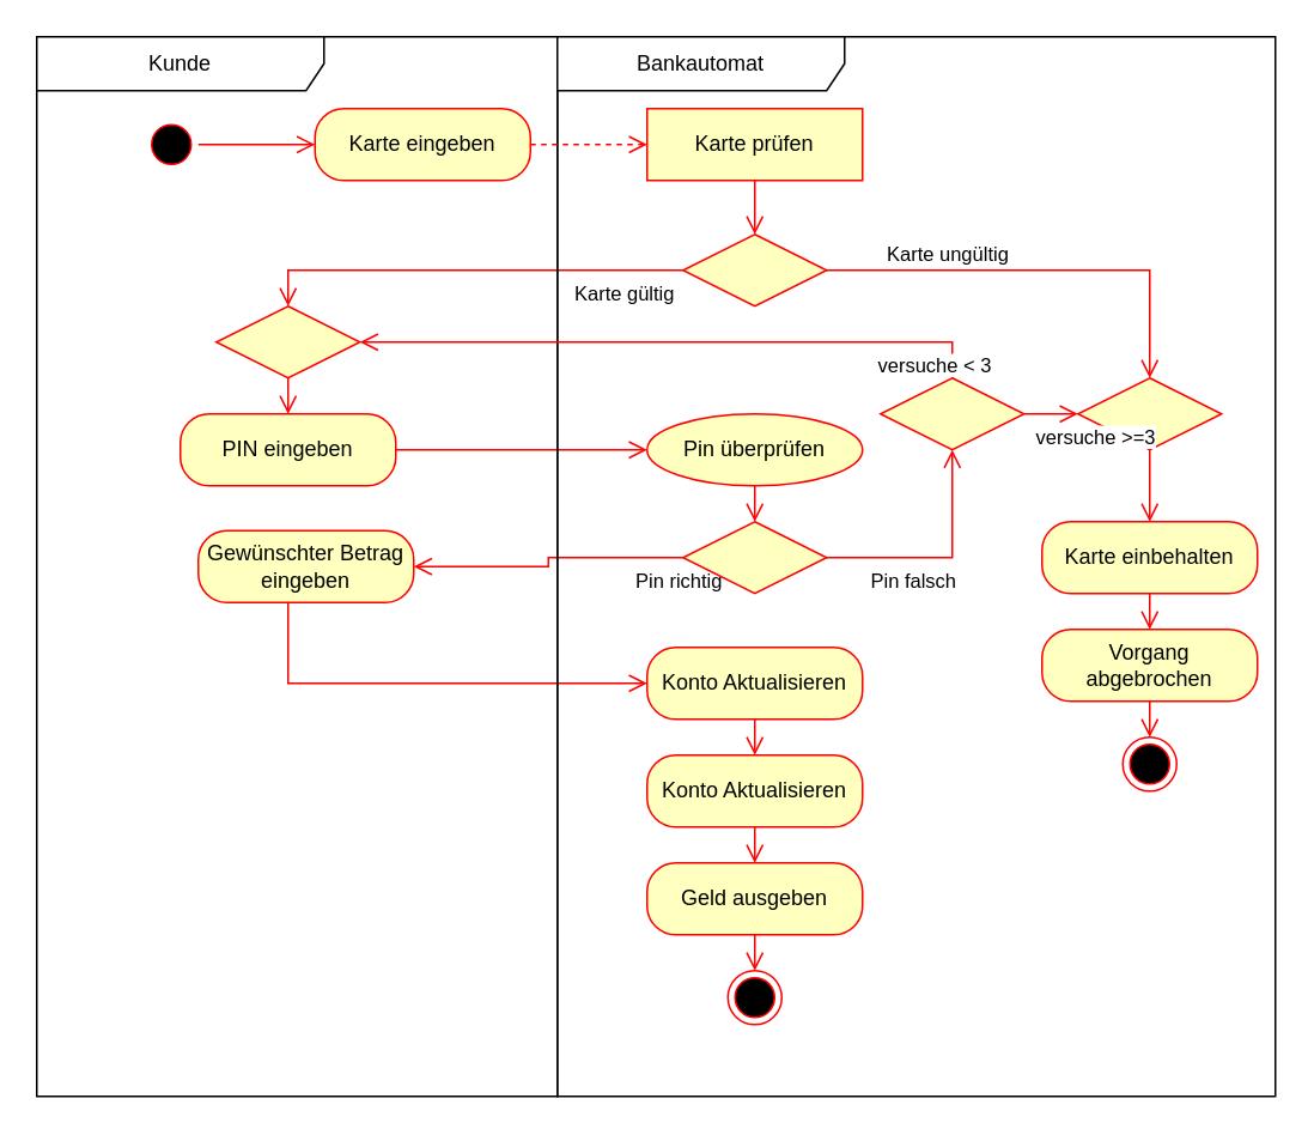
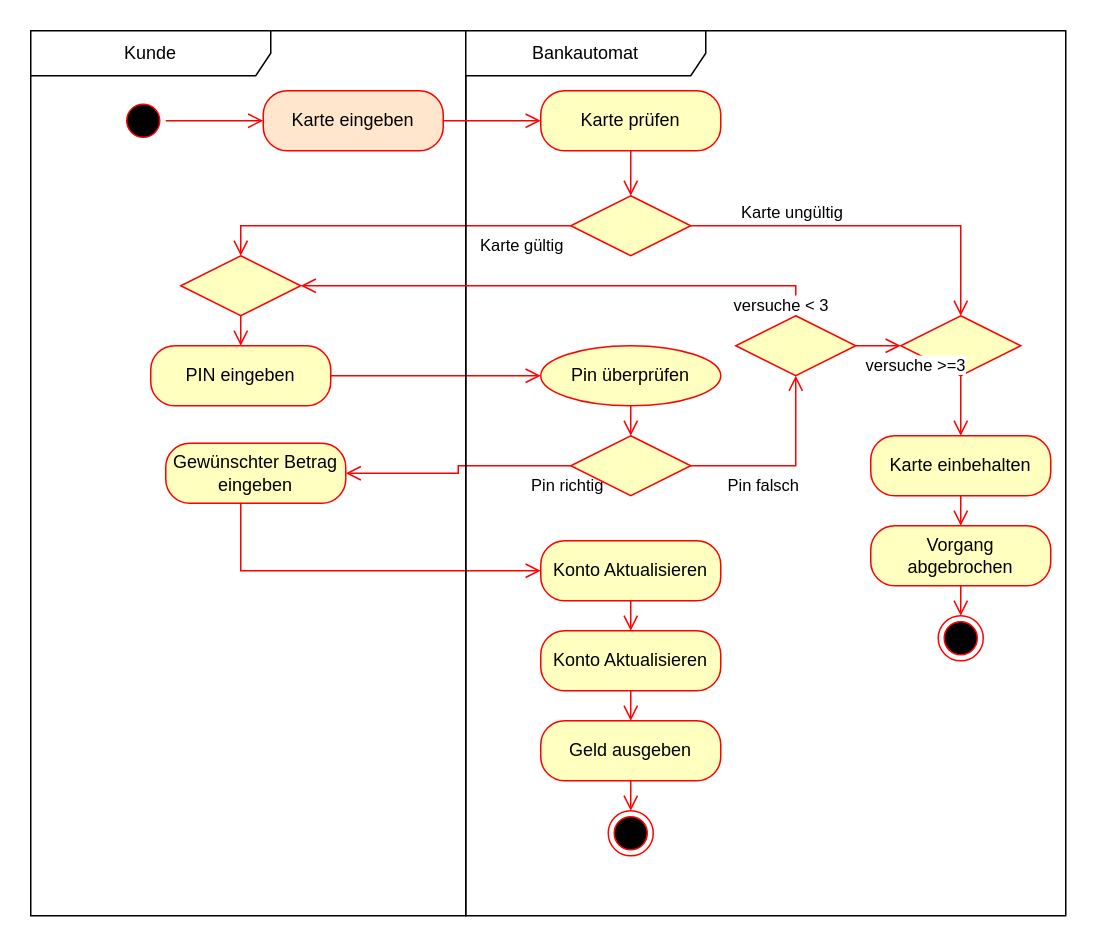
  <mxCell id="0" />
  <mxCell id="1" parent="0" />
  <mxCell id="2" value="Karte gültig" style="edgeStyle=orthogonalEdgeStyle;html=1;align=left;verticalAlign=top;endArrow=open;endSize=8;strokeColor=#ff0000;rounded=0;" parent="1" source="16" target="10" edge="1"><mxGeometry x="-0.481" relative="1" as="geometry"><mxPoint x="160" y="210" as="targetPoint" /><Array as="points"><mxPoint x="160" y="150" /></Array><mxPoint as="offset" /></mxGeometry></mxCell>
  <mxCell id="3" value="" style="edgeStyle=orthogonalEdgeStyle;html=1;align=left;verticalAlign=top;endArrow=open;endSize=8;strokeColor=#ff0000;rounded=0;" parent="1" source="11" target="26" edge="1"><mxGeometry x="-1" relative="1" as="geometry"><mxPoint x="170" y="260" as="targetPoint" /><mxPoint x="170" y="160" as="sourcePoint" /></mxGeometry></mxCell>
  <mxCell id="4" value="Pin richtig" style="edgeStyle=orthogonalEdgeStyle;html=1;align=left;verticalAlign=top;endArrow=open;endSize=8;strokeColor=#ff0000;rounded=0;" parent="1" source="27" target="13" edge="1"><mxGeometry x="-0.641" relative="1" as="geometry"><mxPoint x="160" y="430" as="targetPoint" /><mxPoint x="159.5" y="410" as="sourcePoint" /><mxPoint as="offset" /></mxGeometry></mxCell>
  <mxCell id="5" value="" style="edgeStyle=orthogonalEdgeStyle;html=1;align=left;verticalAlign=top;endArrow=open;endSize=8;strokeColor=#ff0000;rounded=0;" parent="1" source="13" target="32" edge="1"><mxGeometry x="-1" relative="1" as="geometry"><mxPoint x="150" y="550" as="targetPoint" /><mxPoint x="150" y="490" as="sourcePoint" /><Array as="points"><mxPoint x="160" y="380" /></Array></mxGeometry></mxCell>
  <mxCell id="6" value="Kunde" style="shape=umlFrame;whiteSpace=wrap;html=1;pointerEvents=0;recursiveResize=0;container=1;collapsible=0;width=160;" parent="1" vertex="1"><mxGeometry x="20" y="20" width="290" height="590" as="geometry" /></mxCell>
  <mxCell id="7" value="" style="ellipse;html=1;shape=startState;fillColor=#000000;strokeColor=#ff0000;" parent="6" vertex="1"><mxGeometry x="60" y="45" width="30" height="30" as="geometry" /></mxCell>
- <mxCell id="8" value="Karte eingeben" style="rounded=1;whiteSpace=wrap;html=1;arcSize=40;fontColor=#000000;fillColor=#ffffc0;strokeColor=#ff0000;" parent="6" vertex="1"><mxGeometry x="155" y="40" width="120" height="40" as="geometry" /></mxCell>
+ <mxCell id="8" value="Karte eingeben" style="rounded=1;whiteSpace=wrap;html=1;arcSize=40;fontColor=#000000;fillColor=#ffe6cc;strokeColor=#ff0000;" parent="6" vertex="1"><mxGeometry x="155" y="40" width="120" height="40" as="geometry" /></mxCell>
  <mxCell id="9" value="" style="edgeStyle=orthogonalEdgeStyle;html=1;verticalAlign=bottom;endArrow=open;endSize=8;strokeColor=#ff0000;rounded=0;" parent="6" source="7" target="8" edge="1"><mxGeometry relative="1" as="geometry"><mxPoint x="140" y="90" as="targetPoint" /></mxGeometry></mxCell>
  <mxCell id="10" value="" style="rhombus;whiteSpace=wrap;html=1;fontColor=#000000;fillColor=#ffffc0;strokeColor=#ff0000;" parent="6" vertex="1"><mxGeometry x="100" y="150" width="80" height="40" as="geometry" /></mxCell>
  <mxCell id="11" value="PIN eingeben" style="rounded=1;whiteSpace=wrap;html=1;arcSize=40;fontColor=#000000;fillColor=#ffffc0;strokeColor=#ff0000;" parent="6" vertex="1"><mxGeometry x="80" y="210" width="120" height="40" as="geometry" /></mxCell>
  <mxCell id="12" value="" style="edgeStyle=orthogonalEdgeStyle;html=1;align=left;verticalAlign=top;endArrow=open;endSize=8;strokeColor=#ff0000;rounded=0;" parent="6" source="10" target="11" edge="1"><mxGeometry x="-1" relative="1" as="geometry"><mxPoint x="150" y="330" as="targetPoint" /><mxPoint x="150" y="290" as="sourcePoint" /></mxGeometry></mxCell>
  <mxCell id="13" value="Gewünschter Betrag eingeben" style="rounded=1;whiteSpace=wrap;html=1;arcSize=40;fontColor=#000000;fillColor=#ffffc0;strokeColor=#ff0000;" parent="6" vertex="1"><mxGeometry x="90" y="275" width="120" height="40" as="geometry" /></mxCell>
  <mxCell id="14" value="Bankautomat" style="shape=umlFrame;whiteSpace=wrap;html=1;pointerEvents=0;recursiveResize=0;container=1;collapsible=0;width=160;" parent="1" vertex="1"><mxGeometry x="310" y="20" width="400" height="590" as="geometry" /></mxCell>
- <mxCell id="15" value="Karte prüfen" style="whiteSpace=wrap;html=1;arcSize=40;fontColor=#000000;fillColor=#ffffc0;strokeColor=#ff0000;rounded=0;" parent="14" vertex="1"><mxGeometry x="50" y="40" width="120" height="40" as="geometry" /></mxCell>
+ <mxCell id="15" value="Karte prüfen" style="rounded=1;whiteSpace=wrap;html=1;arcSize=40;fontColor=#000000;fillColor=#ffffc0;strokeColor=#ff0000;" parent="14" vertex="1"><mxGeometry x="50" y="40" width="120" height="40" as="geometry" /></mxCell>
  <mxCell id="16" value="" style="rhombus;whiteSpace=wrap;html=1;fontColor=#000000;fillColor=#ffffc0;strokeColor=#ff0000;" parent="14" vertex="1"><mxGeometry x="70" y="110" width="80" height="40" as="geometry" /></mxCell>
  <mxCell id="17" value="" style="edgeStyle=orthogonalEdgeStyle;html=1;align=left;verticalAlign=bottom;endArrow=open;endSize=8;strokeColor=#ff0000;rounded=0;" parent="14" source="15" target="16" edge="1"><mxGeometry x="-1" relative="1" as="geometry"><mxPoint x="215" y="290" as="targetPoint" /><mxPoint x="120" y="160" as="sourcePoint" /></mxGeometry></mxCell>
  <mxCell id="18" value="Karte einbehalten" style="rounded=1;whiteSpace=wrap;html=1;arcSize=40;fontColor=#000000;fillColor=#ffffc0;strokeColor=#ff0000;" parent="14" vertex="1"><mxGeometry x="270" y="270" width="120" height="40" as="geometry" /></mxCell>
  <mxCell id="19" value="Karte ungültig" style="edgeStyle=orthogonalEdgeStyle;html=1;align=left;verticalAlign=bottom;endArrow=open;endSize=8;strokeColor=#ff0000;rounded=0;" parent="14" source="16" target="22" edge="1"><mxGeometry x="-0.733" relative="1" as="geometry"><mxPoint x="110" y="280" as="targetPoint" /><mxPoint as="offset" /></mxGeometry></mxCell>
  <mxCell id="20" value="" style="ellipse;html=1;shape=endState;fillColor=#000000;strokeColor=#ff0000;" parent="14" vertex="1"><mxGeometry x="315" y="390" width="30" height="30" as="geometry" /></mxCell>
  <mxCell id="21" value="Vorgang abgebrochen" style="rounded=1;whiteSpace=wrap;html=1;arcSize=40;fontColor=#000000;fillColor=#ffffc0;strokeColor=#ff0000;" parent="14" vertex="1"><mxGeometry x="270" y="330" width="120" height="40" as="geometry" /></mxCell>
  <mxCell id="22" value="" style="rhombus;whiteSpace=wrap;html=1;fontColor=#000000;fillColor=#ffffc0;strokeColor=#ff0000;" parent="14" vertex="1"><mxGeometry x="290" y="190" width="80" height="40" as="geometry" /></mxCell>
  <mxCell id="23" value="" style="edgeStyle=orthogonalEdgeStyle;html=1;verticalAlign=bottom;endArrow=open;endSize=8;strokeColor=#ff0000;rounded=0;" parent="14" source="22" target="18" edge="1"><mxGeometry relative="1" as="geometry"><mxPoint x="305" y="295" as="targetPoint" /><mxPoint x="240" y="280" as="sourcePoint" /></mxGeometry></mxCell>
  <mxCell id="24" value="" style="edgeStyle=orthogonalEdgeStyle;html=1;verticalAlign=bottom;endArrow=open;endSize=8;strokeColor=#ff0000;rounded=0;" parent="14" source="18" target="21" edge="1"><mxGeometry relative="1" as="geometry"><mxPoint x="340" y="280" as="targetPoint" /><mxPoint x="340" y="240" as="sourcePoint" /></mxGeometry></mxCell>
  <mxCell id="25" value="" style="edgeStyle=orthogonalEdgeStyle;html=1;verticalAlign=bottom;endArrow=open;endSize=8;strokeColor=#ff0000;rounded=0;" parent="14" source="21" target="20" edge="1"><mxGeometry relative="1" as="geometry"><mxPoint x="340" y="340" as="targetPoint" /><mxPoint x="340" y="320" as="sourcePoint" /></mxGeometry></mxCell>
  <mxCell id="26" value="Pin überprüfen" style="ellipse;whiteSpace=wrap;html=1;arcSize=40;fontColor=#000000;fillColor=#ffffc0;strokeColor=#ff0000;" parent="14" vertex="1"><mxGeometry x="50" y="210" width="120" height="40" as="geometry" /></mxCell>
  <mxCell id="27" value="" style="rhombus;whiteSpace=wrap;html=1;fontColor=#000000;fillColor=#ffffc0;strokeColor=#ff0000;" parent="14" vertex="1"><mxGeometry x="70" y="270" width="80" height="40" as="geometry" /></mxCell>
  <mxCell id="28" value="" style="rhombus;whiteSpace=wrap;html=1;fontColor=#000000;fillColor=#ffffc0;strokeColor=#ff0000;" parent="14" vertex="1"><mxGeometry x="180" y="190" width="80" height="40" as="geometry" /></mxCell>
  <mxCell id="29" value="Pin falsch" style="edgeStyle=orthogonalEdgeStyle;html=1;align=left;verticalAlign=top;endArrow=open;endSize=8;strokeColor=#ff0000;rounded=0;" parent="14" source="27" target="28" edge="1"><mxGeometry x="-0.641" relative="1" as="geometry"><mxPoint x="-140" y="430" as="targetPoint" /><mxPoint x="80" y="290" as="sourcePoint" /><mxPoint as="offset" /></mxGeometry></mxCell>
  <mxCell id="30" value="versuche &amp;gt;=3" style="edgeStyle=orthogonalEdgeStyle;html=1;align=left;verticalAlign=top;endArrow=open;endSize=8;strokeColor=#ff0000;rounded=0;" parent="14" source="28" target="22" edge="1"><mxGeometry x="-0.641" relative="1" as="geometry"><mxPoint x="230" y="240" as="targetPoint" /><mxPoint x="160" y="290" as="sourcePoint" /><mxPoint as="offset" /></mxGeometry></mxCell>
  <mxCell id="31" value="" style="edgeStyle=orthogonalEdgeStyle;html=1;align=left;verticalAlign=top;endArrow=open;endSize=8;strokeColor=#ff0000;rounded=0;" parent="14" source="26" target="27" edge="1"><mxGeometry x="-1" relative="1" as="geometry"><mxPoint x="60" y="240" as="targetPoint" /><mxPoint x="-80" y="240" as="sourcePoint" /></mxGeometry></mxCell>
  <mxCell id="32" value="Konto Aktualisieren" style="rounded=1;whiteSpace=wrap;html=1;arcSize=40;fontColor=#000000;fillColor=#ffffc0;strokeColor=#ff0000;" parent="14" vertex="1"><mxGeometry x="50" y="340" width="120" height="40" as="geometry" /></mxCell>
  <mxCell id="33" value="Geld ausgeben" style="rounded=1;whiteSpace=wrap;html=1;arcSize=40;fontColor=#000000;fillColor=#ffffc0;strokeColor=#ff0000;" parent="14" vertex="1"><mxGeometry x="50" y="460" width="120" height="40" as="geometry" /></mxCell>
  <mxCell id="34" value="" style="ellipse;html=1;shape=endState;fillColor=#000000;strokeColor=#ff0000;" parent="14" vertex="1"><mxGeometry x="95" y="520" width="30" height="30" as="geometry" /></mxCell>
  <mxCell id="35" value="" style="edgeStyle=orthogonalEdgeStyle;html=1;align=left;verticalAlign=top;endArrow=open;endSize=8;strokeColor=#ff0000;rounded=0;" parent="14" source="33" target="34" edge="1"><mxGeometry x="-1" relative="1" as="geometry"><mxPoint x="-140" y="570" as="targetPoint" /><mxPoint x="-140" y="540" as="sourcePoint" /></mxGeometry></mxCell>
  <mxCell id="36" value="Konto Aktualisieren" style="rounded=1;whiteSpace=wrap;html=1;arcSize=40;fontColor=#000000;fillColor=#ffffc0;strokeColor=#ff0000;" parent="14" vertex="1"><mxGeometry x="50" y="400" width="120" height="40" as="geometry" /></mxCell>
  <mxCell id="37" value="" style="edgeStyle=orthogonalEdgeStyle;html=1;align=left;verticalAlign=top;endArrow=open;endSize=8;strokeColor=#ff0000;rounded=0;" parent="14" source="32" target="36" edge="1"><mxGeometry x="-1" relative="1" as="geometry"><mxPoint x="-160" y="600" as="targetPoint" /><mxPoint x="-150" y="530" as="sourcePoint" /></mxGeometry></mxCell>
  <mxCell id="38" value="" style="edgeStyle=orthogonalEdgeStyle;html=1;align=left;verticalAlign=top;endArrow=open;endSize=8;strokeColor=#ff0000;rounded=0;" parent="14" source="36" target="33" edge="1"><mxGeometry x="-1" relative="1" as="geometry"><mxPoint x="310" y="550" as="targetPoint" /><mxPoint x="180" y="370" as="sourcePoint" /></mxGeometry></mxCell>
- <mxCell id="39" value="" style="edgeStyle=orthogonalEdgeStyle;html=1;align=left;verticalAlign=bottom;endArrow=open;endSize=8;strokeColor=#ff0000;rounded=0;dashed=1;" parent="1" source="8" target="15" edge="1"><mxGeometry x="-1" relative="1" as="geometry"><mxPoint x="435" y="80" as="targetPoint" /><mxPoint x="295" y="80" as="sourcePoint" /></mxGeometry></mxCell>
+ <mxCell id="39" value="" style="edgeStyle=orthogonalEdgeStyle;html=1;align=left;verticalAlign=bottom;endArrow=open;endSize=8;strokeColor=#ff0000;rounded=0;" parent="1" source="8" target="15" edge="1"><mxGeometry x="-1" relative="1" as="geometry"><mxPoint x="435" y="80" as="targetPoint" /><mxPoint x="295" y="80" as="sourcePoint" /></mxGeometry></mxCell>
  <mxCell id="40" value="versuche &amp;lt; 3" style="edgeStyle=orthogonalEdgeStyle;html=1;align=left;verticalAlign=top;endArrow=open;endSize=8;strokeColor=#ff0000;rounded=0;" parent="1" source="28" target="10" edge="1"><mxGeometry x="-0.641" relative="1" as="geometry"><mxPoint x="540" y="260" as="targetPoint" /><mxPoint x="470" y="310" as="sourcePoint" /><mxPoint as="offset" /><Array as="points"><mxPoint x="530" y="190" /></Array></mxGeometry></mxCell>
